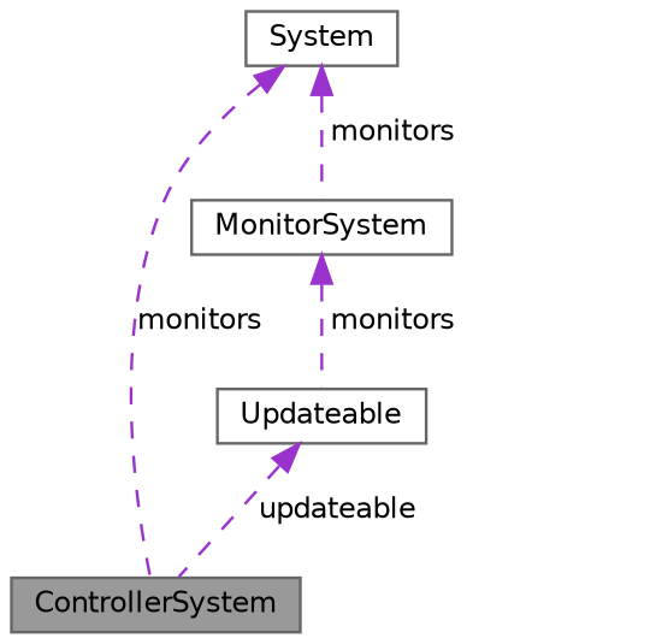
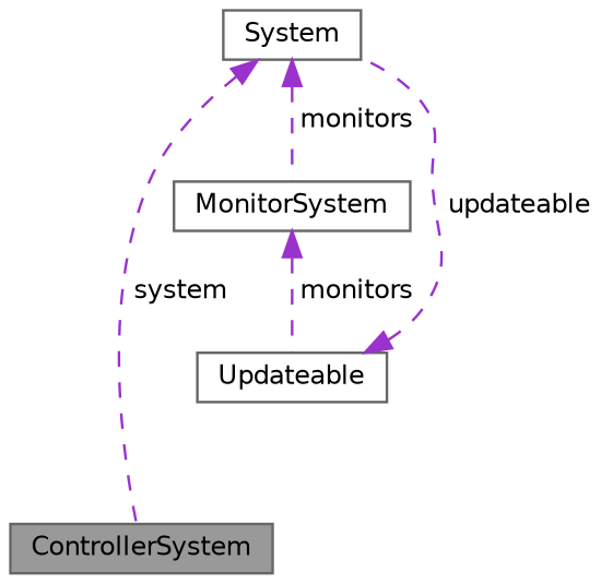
  digraph {
    node [color=gray40 fillcolor=white fontname=Helvetica fontsize=10 shape=box style=filled]
    edge [color=darkorchid3 dir=back fontname=Helvetica fontsize=10 labelfontname=Helvetica labelfontsize=10 style=dashed]
    n1 [fillcolor=grey60 fontcolor=black height=0.2 label=ControllerSystem width=0.4]
    n2 [height=0.2 label=System width=0.4]
    n3 [height=0.2 label=MonitorSystem width=0.4]
    n4 [height=0.2 label=Updateable width=0.4]
-   n2 -> n1 [label=" monitors"]
+   n2 -> n1 [label=" system"]
    n2 -> n3 [label=" monitors"]
    n3 -> n4 [label=" monitors"]
-   n4 -> n1 [label=" updateable"]
+   n4 -> n2 [label=" updateable"]
  }
